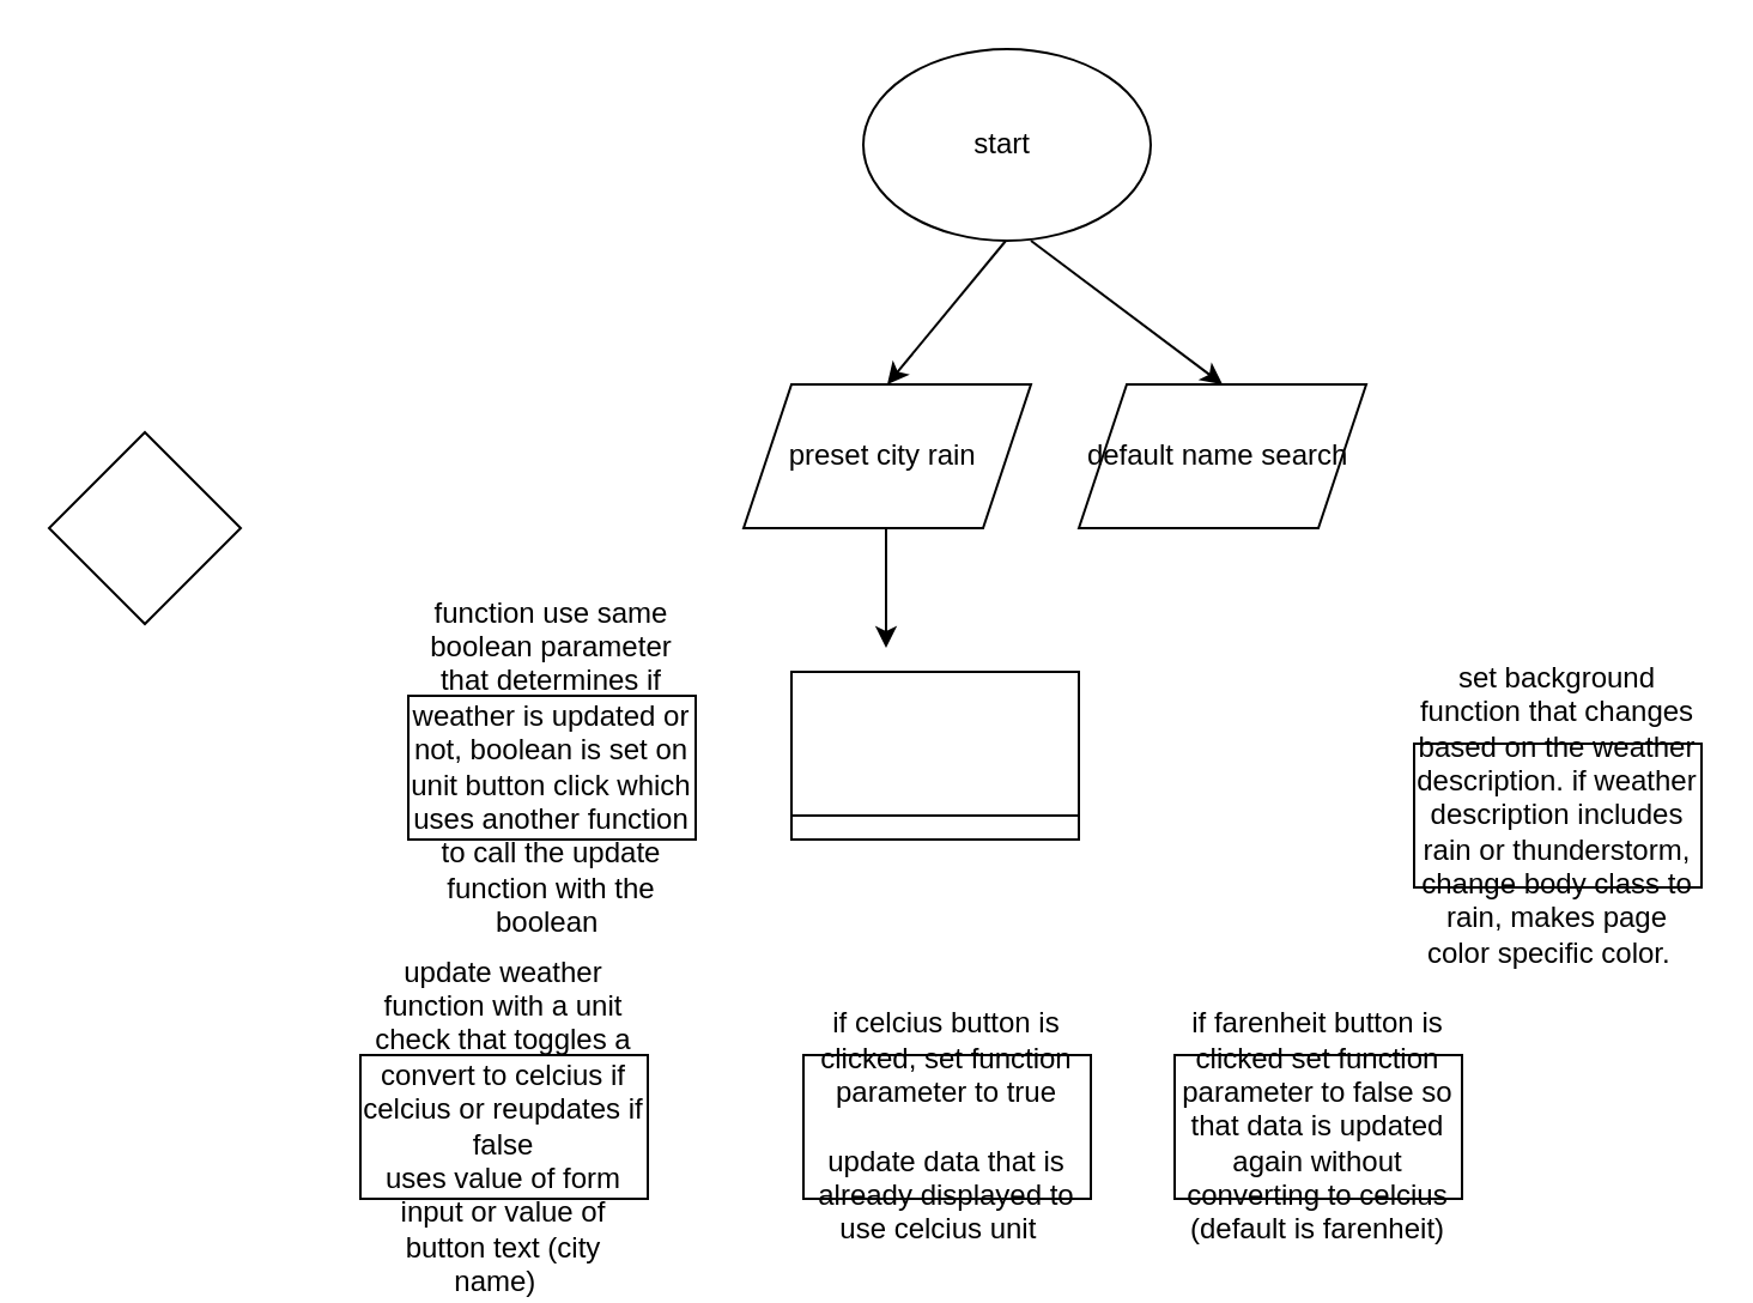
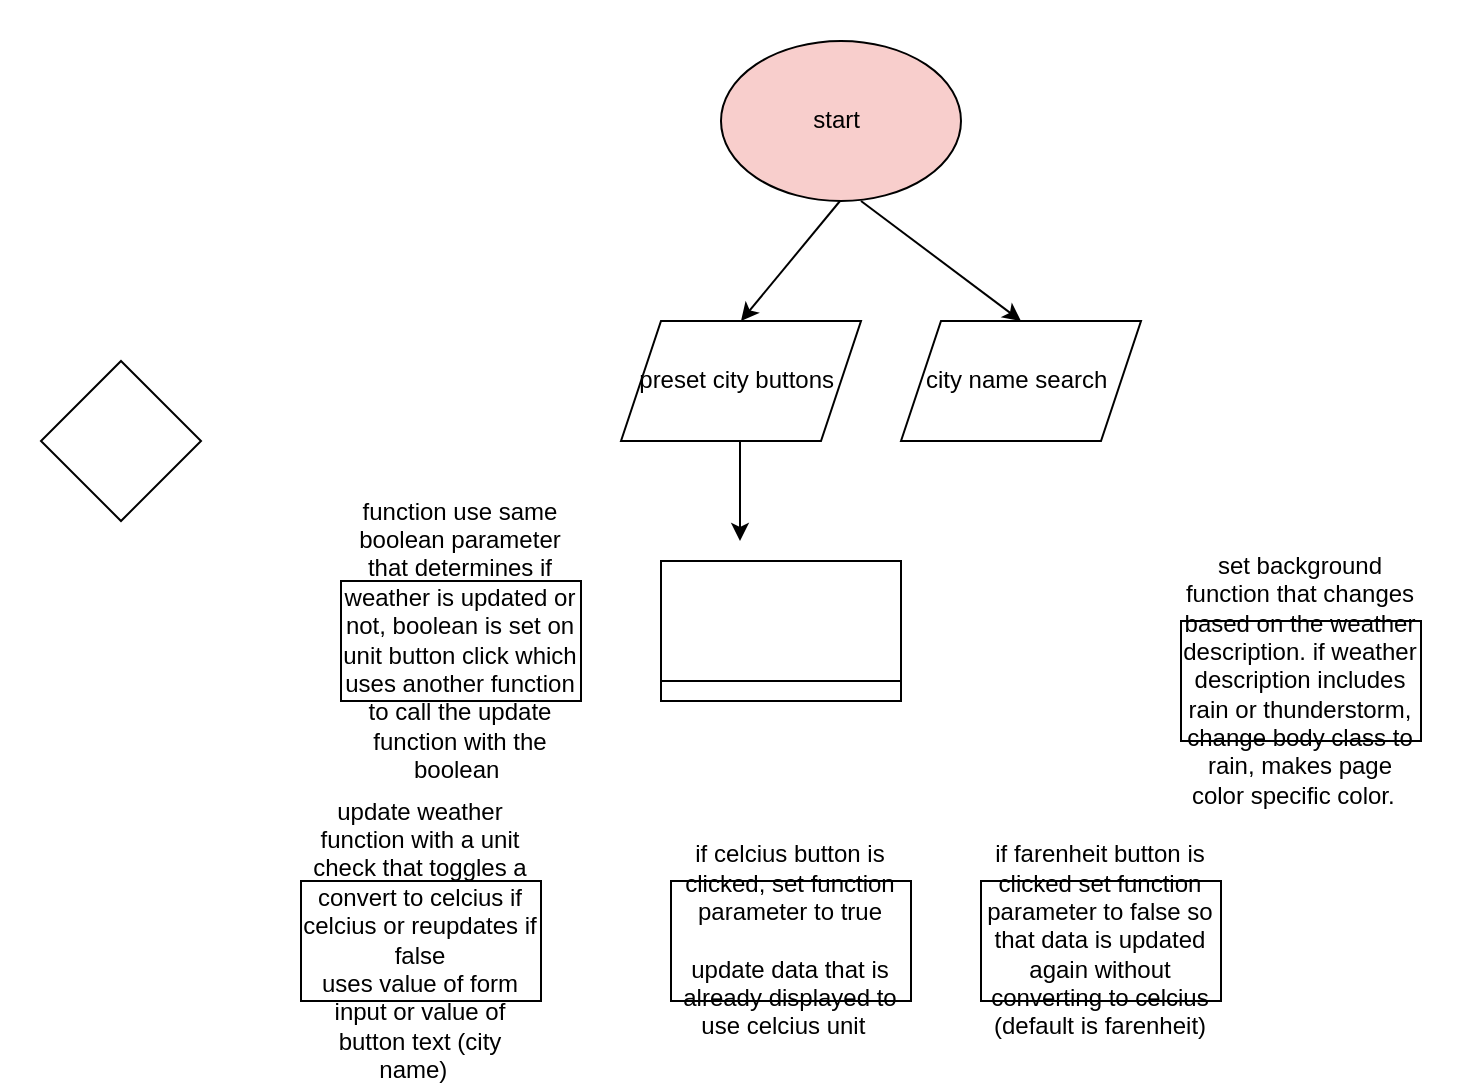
  <mxCell id="0" />
  <mxCell id="1" parent="0" />
- <mxCell id="2" value="start&amp;nbsp;" style="ellipse;whiteSpace=wrap;html=1;" vertex="1" parent="1"><mxGeometry x="360" y="20" width="120" height="80" as="geometry" /></mxCell>
- <mxCell id="3" value="preset city rain&amp;nbsp;" style="shape=parallelogram;perimeter=parallelogramPerimeter;whiteSpace=wrap;html=1;fixedSize=1;" vertex="1" parent="1"><mxGeometry x="310" y="160" width="120" height="60" as="geometry" /></mxCell>
+ <mxCell id="2" value="start&amp;nbsp;" style="ellipse;whiteSpace=wrap;html=1;fillColor=#f8cecc;" vertex="1" parent="1"><mxGeometry x="360" y="20" width="120" height="80" as="geometry" /></mxCell>
+ <mxCell id="3" value="preset city buttons&amp;nbsp;" style="shape=parallelogram;perimeter=parallelogramPerimeter;whiteSpace=wrap;html=1;fixedSize=1;" vertex="1" parent="1"><mxGeometry x="310" y="160" width="120" height="60" as="geometry" /></mxCell>
  <mxCell id="4" value="" style="rhombus;whiteSpace=wrap;html=1;" vertex="1" parent="1"><mxGeometry x="20" y="180" width="80" height="80" as="geometry" /></mxCell>
  <mxCell id="5" value="" style="endArrow=classic;html=1;rounded=0;entryX=0.5;entryY=0;entryDx=0;entryDy=0;" edge="1" parent="1" target="3"><mxGeometry width="50" height="50" relative="1" as="geometry"><mxPoint x="419.5" y="100" as="sourcePoint" /><mxPoint x="419.5" y="160" as="targetPoint" /></mxGeometry></mxCell>
- <mxCell id="6" value="default name search&amp;nbsp;" style="shape=parallelogram;perimeter=parallelogramPerimeter;whiteSpace=wrap;html=1;fixedSize=1;" vertex="1" parent="1"><mxGeometry x="450" y="160" width="120" height="60" as="geometry" /></mxCell>
+ <mxCell id="6" value="city name search&amp;nbsp;" style="shape=parallelogram;perimeter=parallelogramPerimeter;whiteSpace=wrap;html=1;fixedSize=1;" vertex="1" parent="1"><mxGeometry x="450" y="160" width="120" height="60" as="geometry" /></mxCell>
  <mxCell id="7" value="" style="endArrow=classic;html=1;rounded=0;entryX=0.5;entryY=0;entryDx=0;entryDy=0;entryPerimeter=0;" edge="1" parent="1" target="6"><mxGeometry width="50" height="50" relative="1" as="geometry"><mxPoint x="430" y="100" as="sourcePoint" /><mxPoint x="430" y="150" as="targetPoint" /></mxGeometry></mxCell>
  <mxCell id="8" value="update weather function with a unit check that toggles a convert to celcius if celcius or reupdates if false&lt;br&gt;uses value of form input or value of button text (city name)&amp;nbsp;&amp;nbsp;" style="rounded=0;whiteSpace=wrap;html=1;" vertex="1" parent="1"><mxGeometry x="150" y="440" width="120" height="60" as="geometry" /></mxCell>
  <mxCell id="9" value="" style="endArrow=classic;html=1;rounded=0;" edge="1" parent="1"><mxGeometry width="50" height="50" relative="1" as="geometry"><mxPoint x="369.5" y="220" as="sourcePoint" /><mxPoint x="369.5" y="270" as="targetPoint" /></mxGeometry></mxCell>
  <mxCell id="10" value="display New York weather on page load&amp;nbsp;" style="rounded=0;whiteSpace=wrap;html=1;" vertex="1" parent="1"><mxGeometry x="330" y="290" width="120" height="60" as="geometry" /></mxCell>
  <mxCell id="11" value="" style="rounded=0;whiteSpace=wrap;html=1;" vertex="1" parent="1"><mxGeometry x="330" y="280" width="120" height="60" as="geometry" /></mxCell>
  <mxCell id="12" value="function use same boolean parameter that determines if weather is updated or not, boolean is set on unit button click which uses another function to call the update function with the boolean&amp;nbsp;" style="rounded=0;whiteSpace=wrap;html=1;" vertex="1" parent="1"><mxGeometry x="170" y="290" width="120" height="60" as="geometry" /></mxCell>
  <mxCell id="13" value="if celcius button is clicked, set function parameter to true &lt;br&gt;&lt;br&gt;update data that is already displayed to use celcius unit&amp;nbsp;&amp;nbsp;" style="rounded=0;whiteSpace=wrap;html=1;" vertex="1" parent="1"><mxGeometry x="335" y="440" width="120" height="60" as="geometry" /></mxCell>
  <mxCell id="14" value="if farenheit button is clicked set function parameter to false so that data is updated again without converting to celcius (default is farenheit)" style="rounded=0;whiteSpace=wrap;html=1;" vertex="1" parent="1"><mxGeometry x="490" y="440" width="120" height="60" as="geometry" /></mxCell>
  <mxCell id="15" value="set background function that changes based on the weather description. if weather description includes rain or thunderstorm, change body class to rain, makes page color specific color.&amp;nbsp;&amp;nbsp;" style="rounded=0;whiteSpace=wrap;html=1;" vertex="1" parent="1"><mxGeometry x="590" y="310" width="120" height="60" as="geometry" /></mxCell>
